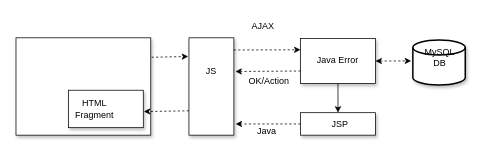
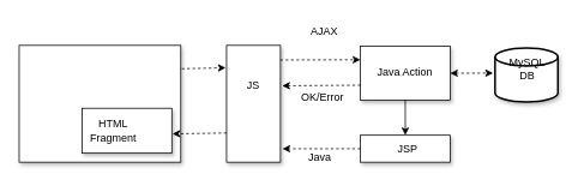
  <mxCell id="0" />
  <mxCell id="1" parent="0" />
  <mxCell id="2" value="" style="html=1;shadow=1;" parent="1" vertex="1"><mxGeometry x="251" y="50" width="60" height="130" as="geometry" /></mxCell>
  <mxCell id="3" value="" style="html=1;shadow=1;" parent="1" vertex="1"><mxGeometry x="400" y="51" width="100" height="60" as="geometry" /></mxCell>
  <mxCell id="4" value="" style="html=1;shadow=1;" parent="1" vertex="1"><mxGeometry x="400" y="150" width="100" height="30" as="geometry" /></mxCell>
  <mxCell id="5" value="" style="group" parent="1" vertex="1" connectable="0"><mxGeometry x="20" y="50" width="180" height="130" as="geometry" /></mxCell>
  <mxCell id="6" value="" style="html=1;shadow=1;" parent="5" vertex="1"><mxGeometry width="180" height="130" as="geometry" /></mxCell>
  <mxCell id="7" value="" style="html=1;shadow=1;" parent="5" vertex="1"><mxGeometry x="70" y="70" width="100" height="50" as="geometry" /></mxCell>
  <mxCell id="8" value="HTML&lt;br&gt;Fragment" style="text;html=1;strokeColor=none;fillColor=none;align=center;verticalAlign=middle;whiteSpace=wrap;rounded=0;shadow=1;" parent="5" vertex="1"><mxGeometry x="85" y="80" width="40" height="30" as="geometry" /></mxCell>
- <mxCell id="9" value="Java Error" style="text;html=1;strokeColor=none;fillColor=none;align=center;verticalAlign=middle;whiteSpace=wrap;rounded=0;shadow=1;" parent="1" vertex="1"><mxGeometry x="405" y="65" width="90" height="30" as="geometry" /></mxCell>
+ <mxCell id="9" value="Java Action" style="text;html=1;strokeColor=none;fillColor=none;align=center;verticalAlign=middle;whiteSpace=wrap;rounded=0;shadow=1;" parent="1" vertex="1"><mxGeometry x="405" y="65" width="90" height="30" as="geometry" /></mxCell>
  <mxCell id="10" value="JSP" style="text;html=1;strokeColor=none;fillColor=none;align=center;verticalAlign=middle;whiteSpace=wrap;rounded=0;shadow=1;" parent="1" vertex="1"><mxGeometry x="408" y="150" width="90" height="30" as="geometry" /></mxCell>
  <mxCell id="11" style="edgeStyle=none;rounded=0;orthogonalLoop=1;jettySize=auto;html=1;entryX=0;entryY=0.25;entryDx=0;entryDy=0;exitX=0.996;exitY=0.125;exitDx=0;exitDy=0;exitPerimeter=0;dashed=1;" parent="1" source="2" target="3" edge="1"><mxGeometry relative="1" as="geometry"><mxPoint x="340" y="70" as="sourcePoint" /></mxGeometry></mxCell>
  <mxCell id="12" value="JS" style="text;html=1;strokeColor=none;fillColor=none;align=center;verticalAlign=middle;whiteSpace=wrap;rounded=0;shadow=1;" parent="1" vertex="1"><mxGeometry x="270" y="80" width="22" height="30" as="geometry" /></mxCell>
  <mxCell id="13" value="" style="orthogonalLoop=1;jettySize=auto;html=1;rounded=0;exitX=1.006;exitY=0.2;exitDx=0;exitDy=0;exitPerimeter=0;entryX=-0.017;entryY=0.192;entryDx=0;entryDy=0;entryPerimeter=0;dashed=1;" parent="1" source="6" target="2" edge="1"><mxGeometry width="80" relative="1" as="geometry"><mxPoint x="450" y="160" as="sourcePoint" /><mxPoint x="530" y="160" as="targetPoint" /></mxGeometry></mxCell>
  <mxCell id="14" value="" style="orthogonalLoop=1;jettySize=auto;html=1;rounded=0;exitX=0;exitY=0.75;exitDx=0;exitDy=0;entryX=1.007;entryY=0.57;entryDx=0;entryDy=0;dashed=1;entryPerimeter=0;" parent="1" source="2" target="7" edge="1"><mxGeometry width="80" relative="1" as="geometry"><mxPoint x="211.08" y="86" as="sourcePoint" /><mxPoint x="278.98" y="84.96" as="targetPoint" /></mxGeometry></mxCell>
  <mxCell id="15" value="" style="orthogonalLoop=1;jettySize=auto;html=1;rounded=0;exitX=0.001;exitY=0.722;exitDx=0;exitDy=0;entryX=1.033;entryY=0.346;entryDx=0;entryDy=0;entryPerimeter=0;dashed=1;exitPerimeter=0;" parent="1" source="3" target="2" edge="1"><mxGeometry width="80" relative="1" as="geometry"><mxPoint x="289" y="115.52" as="sourcePoint" /><mxPoint x="356.9" y="114.48" as="targetPoint" /></mxGeometry></mxCell>
  <mxCell id="16" value="" style="orthogonalLoop=1;jettySize=auto;html=1;rounded=0;entryX=1.038;entryY=0.885;entryDx=0;entryDy=0;entryPerimeter=0;dashed=1;" parent="1" target="2" edge="1"><mxGeometry width="80" relative="1" as="geometry"><mxPoint x="400" y="165" as="sourcePoint" /><mxPoint x="336.98" y="164.82" as="targetPoint" /></mxGeometry></mxCell>
  <mxCell id="17" value="" style="orthogonalLoop=1;jettySize=auto;html=1;rounded=0;exitX=0.5;exitY=1;exitDx=0;exitDy=0;entryX=0.467;entryY=0;entryDx=0;entryDy=0;entryPerimeter=0;" parent="1" source="3" target="10" edge="1"><mxGeometry width="80" relative="1" as="geometry"><mxPoint x="410" y="105" as="sourcePoint" /><mxPoint x="341.98" y="104.98" as="targetPoint" /></mxGeometry></mxCell>
  <mxCell id="18" style="edgeStyle=none;rounded=0;orthogonalLoop=1;jettySize=auto;html=1;entryX=-0.032;entryY=0.464;entryDx=0;entryDy=0;exitX=1;exitY=0.5;exitDx=0;exitDy=0;entryPerimeter=0;startArrow=classic;startFill=1;dashed=1;" parent="1" source="3" target="23" edge="1"><mxGeometry relative="1" as="geometry"><mxPoint x="520" y="80.56" as="sourcePoint" /><mxPoint x="589.52" y="79.44" as="targetPoint" /></mxGeometry></mxCell>
- <mxCell id="19" value="AJAX" style="text;html=1;strokeColor=none;fillColor=none;align=center;verticalAlign=middle;whiteSpace=wrap;rounded=0;shadow=1;" parent="1" vertex="1"><mxGeometry x="320" y="20" width="60" height="30" as="geometry" /></mxCell>
- <mxCell id="20" value="OK/Action" style="text;html=1;strokeColor=none;fillColor=none;align=center;verticalAlign=middle;whiteSpace=wrap;rounded=0;shadow=1;" parent="1" vertex="1"><mxGeometry x="308" y="88" width="100" height="40" as="geometry" /></mxCell>
+ <mxCell id="19" value="AJAX" style="text;html=1;strokeColor=none;fillColor=none;align=center;verticalAlign=middle;whiteSpace=wrap;rounded=0;shadow=1;" parent="1" vertex="1"><mxGeometry x="330" y="20" width="60" height="30" as="geometry" /></mxCell>
+ <mxCell id="20" value="OK/Error" style="text;html=1;strokeColor=none;fillColor=none;align=center;verticalAlign=middle;whiteSpace=wrap;rounded=0;shadow=1;" parent="1" vertex="1"><mxGeometry x="308" y="88" width="100" height="40" as="geometry" /></mxCell>
  <mxCell id="21" value="Java" style="text;html=1;strokeColor=none;fillColor=none;align=center;verticalAlign=middle;whiteSpace=wrap;rounded=0;shadow=1;" parent="1" vertex="1"><mxGeometry x="305" y="165" width="100" height="20" as="geometry" /></mxCell>
  <mxCell id="22" value="" style="group" parent="1" vertex="1" connectable="0"><mxGeometry x="550" y="53" width="70" height="60" as="geometry" /></mxCell>
  <mxCell id="23" value="" style="strokeWidth=2;html=1;shape=mxgraph.flowchart.database;whiteSpace=wrap;shadow=1;" parent="22" vertex="1"><mxGeometry width="70" height="60" as="geometry" /></mxCell>
  <mxCell id="24" value="MySQL DB" style="text;html=1;strokeColor=none;fillColor=none;align=center;verticalAlign=middle;whiteSpace=wrap;rounded=0;shadow=1;" parent="22" vertex="1"><mxGeometry x="6" y="8" width="60" height="30" as="geometry" /></mxCell>
